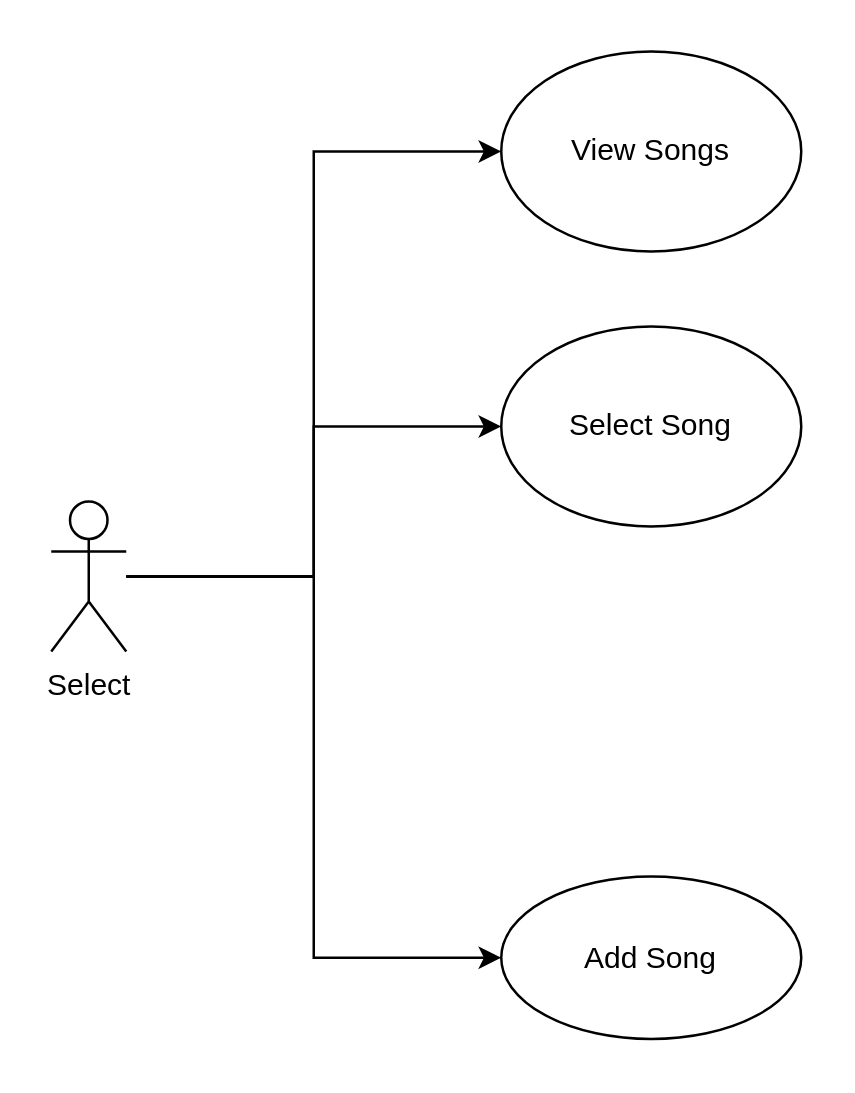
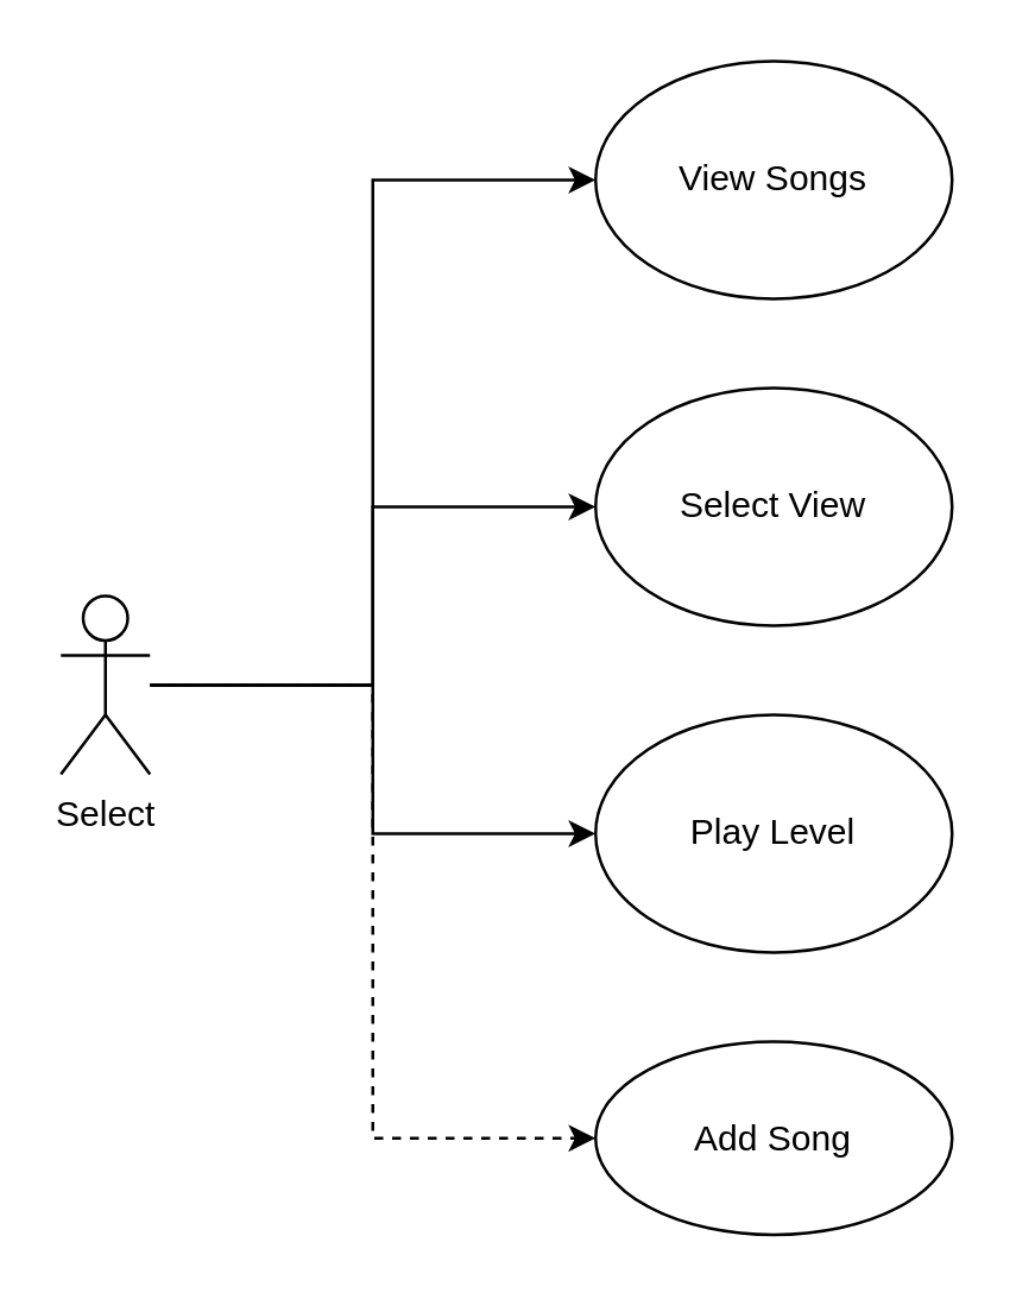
  <mxCell id="0" />
  <mxCell id="1" parent="0" />
  <mxCell id="2" style="edgeStyle=orthogonalEdgeStyle;rounded=0;orthogonalLoop=1;jettySize=auto;html=1;entryX=0;entryY=0.5;entryDx=0;entryDy=0;" edge="1" parent="1" source="5" target="6"><mxGeometry relative="1" as="geometry" /></mxCell>
- <mxCell id="4" style="edgeStyle=orthogonalEdgeStyle;rounded=0;orthogonalLoop=1;jettySize=auto;html=1;entryX=0;entryY=0.5;entryDx=0;entryDy=0;" edge="1" parent="1" source="5" target="10"><mxGeometry relative="1" as="geometry" /></mxCell>
+ <mxCell id="3" style="edgeStyle=orthogonalEdgeStyle;rounded=0;orthogonalLoop=1;jettySize=auto;html=1;entryX=0;entryY=0.5;entryDx=0;entryDy=0;" edge="1" parent="1" source="5" target="8"><mxGeometry relative="1" as="geometry" /></mxCell>
+ <mxCell id="4" style="edgeStyle=orthogonalEdgeStyle;rounded=0;orthogonalLoop=1;jettySize=auto;html=1;entryX=0;entryY=0.5;entryDx=0;entryDy=0;dashed=1;" edge="1" parent="1" source="5" target="10"><mxGeometry relative="1" as="geometry" /></mxCell>
  <mxCell id="5" value="Select" style="shape=umlActor;verticalLabelPosition=bottom;verticalAlign=top;html=1;outlineConnect=0;" vertex="1" parent="1"><mxGeometry x="20" y="200" width="30" height="60" as="geometry" /></mxCell>
  <mxCell id="6" value="View Songs" style="ellipse;whiteSpace=wrap;html=1;" vertex="1" parent="1"><mxGeometry x="200" y="20" width="120" height="80" as="geometry" /></mxCell>
- <mxCell id="7" value="Select Song" style="ellipse;whiteSpace=wrap;html=1;" vertex="1" parent="1"><mxGeometry x="200" y="130" width="120" height="80" as="geometry" /></mxCell>
+ <mxCell id="7" value="Select View" style="ellipse;whiteSpace=wrap;html=1;" vertex="1" parent="1"><mxGeometry x="200" y="130" width="120" height="80" as="geometry" /></mxCell>
+ <mxCell id="8" value="Play Level" style="ellipse;whiteSpace=wrap;html=1;" vertex="1" parent="1"><mxGeometry x="200" y="240" width="120" height="80" as="geometry" /></mxCell>
  <mxCell id="9" style="edgeStyle=orthogonalEdgeStyle;rounded=0;orthogonalLoop=1;jettySize=auto;html=1;entryX=0;entryY=0.5;entryDx=0;entryDy=0;" edge="1" parent="1" source="5" target="7"><mxGeometry relative="1" as="geometry" /></mxCell>
  <mxCell id="10" value="Add Song" style="ellipse;whiteSpace=wrap;html=1;" vertex="1" parent="1"><mxGeometry x="200" y="350" width="120" height="65" as="geometry" /></mxCell>
